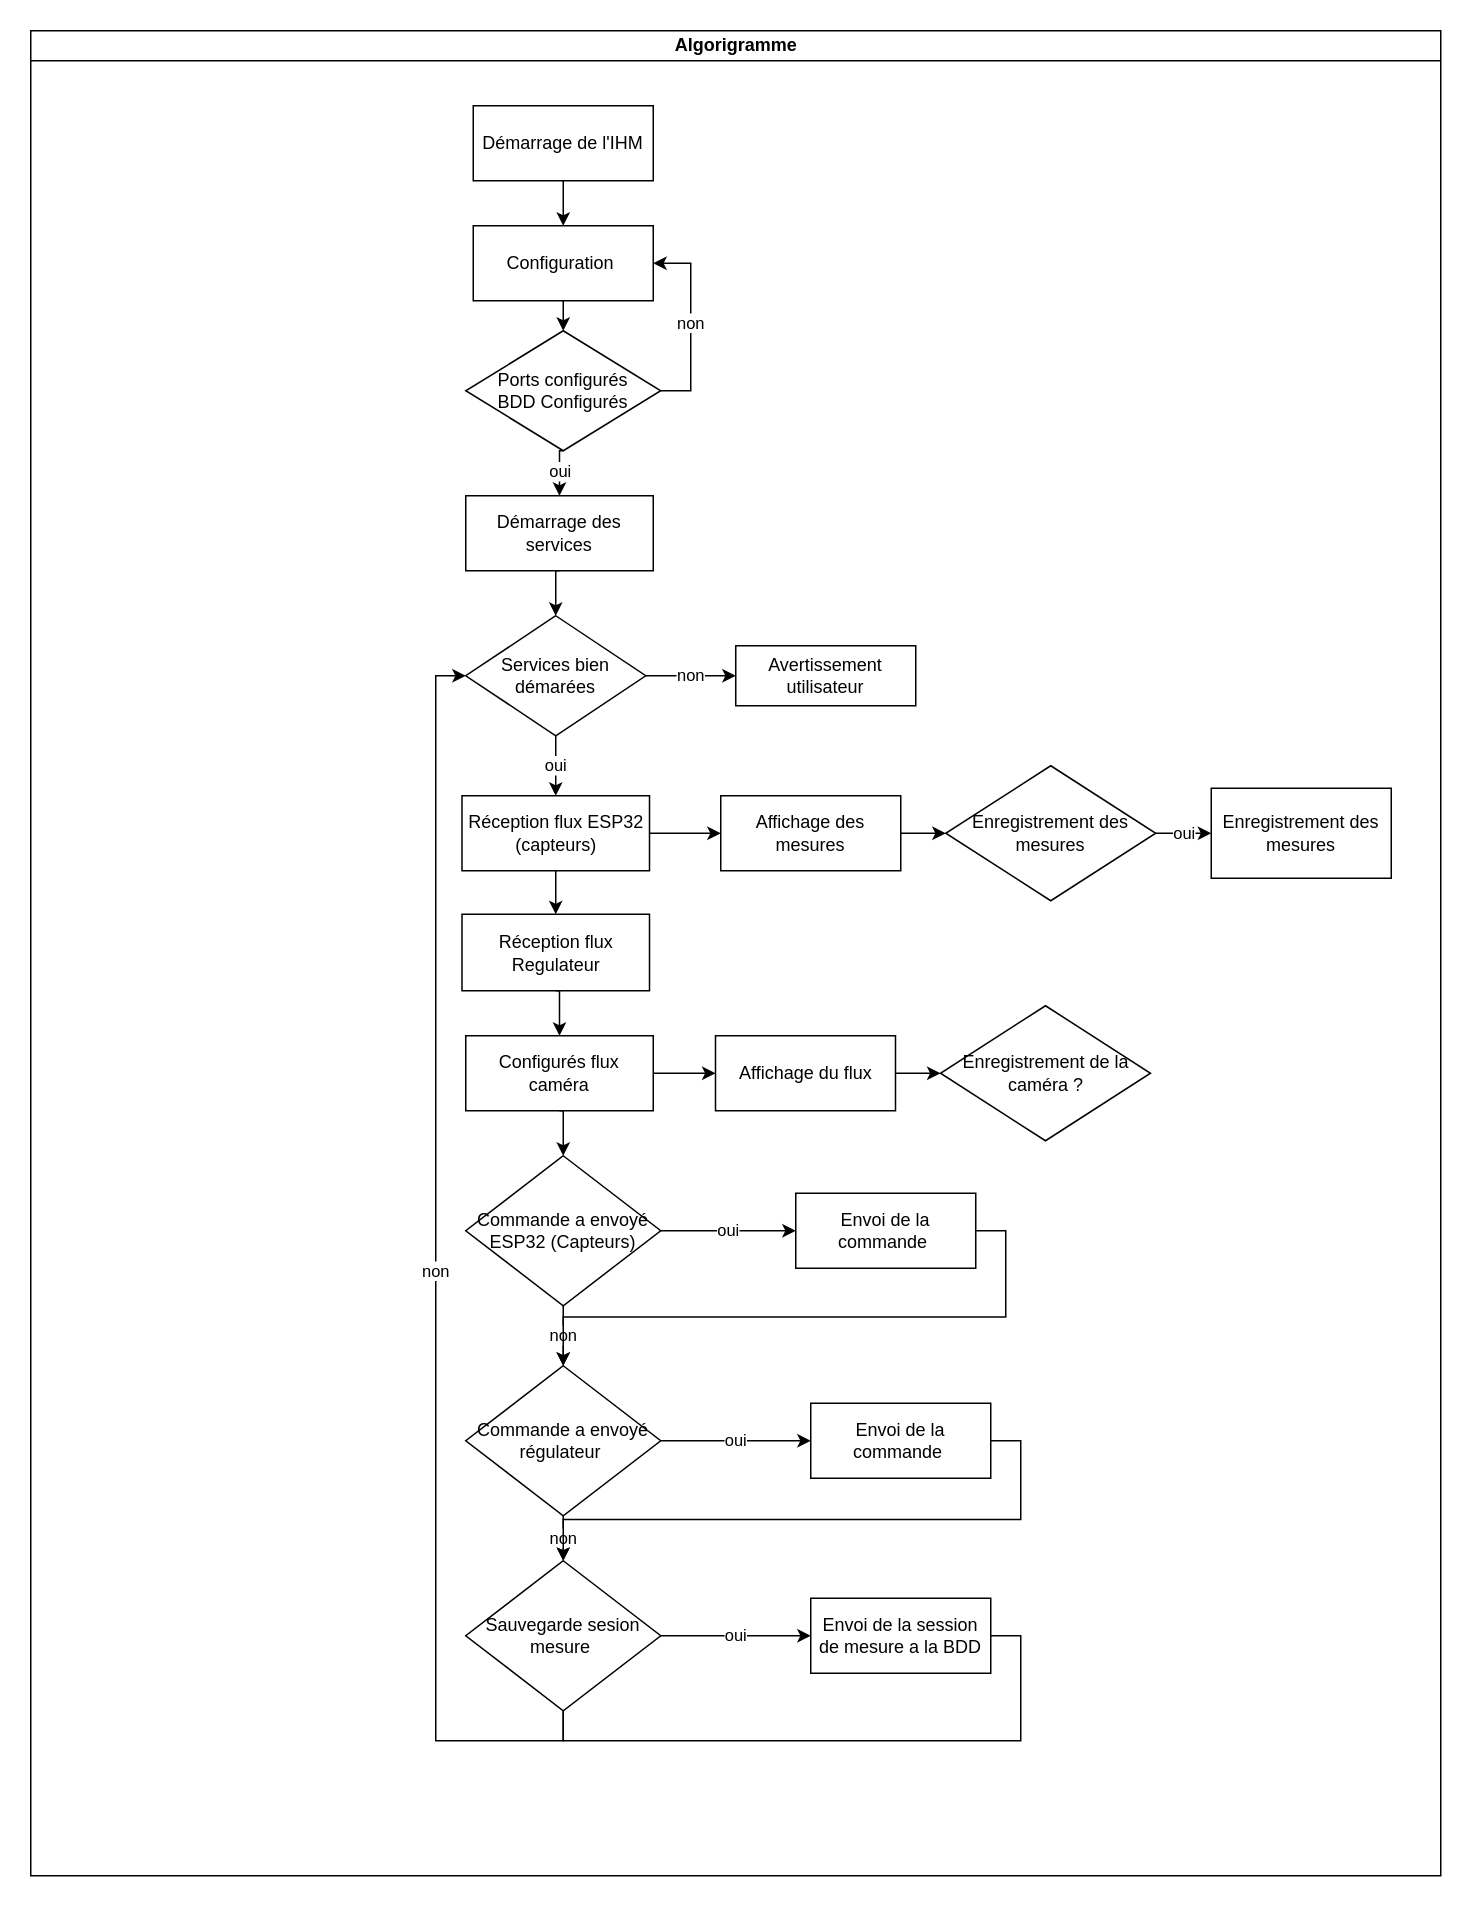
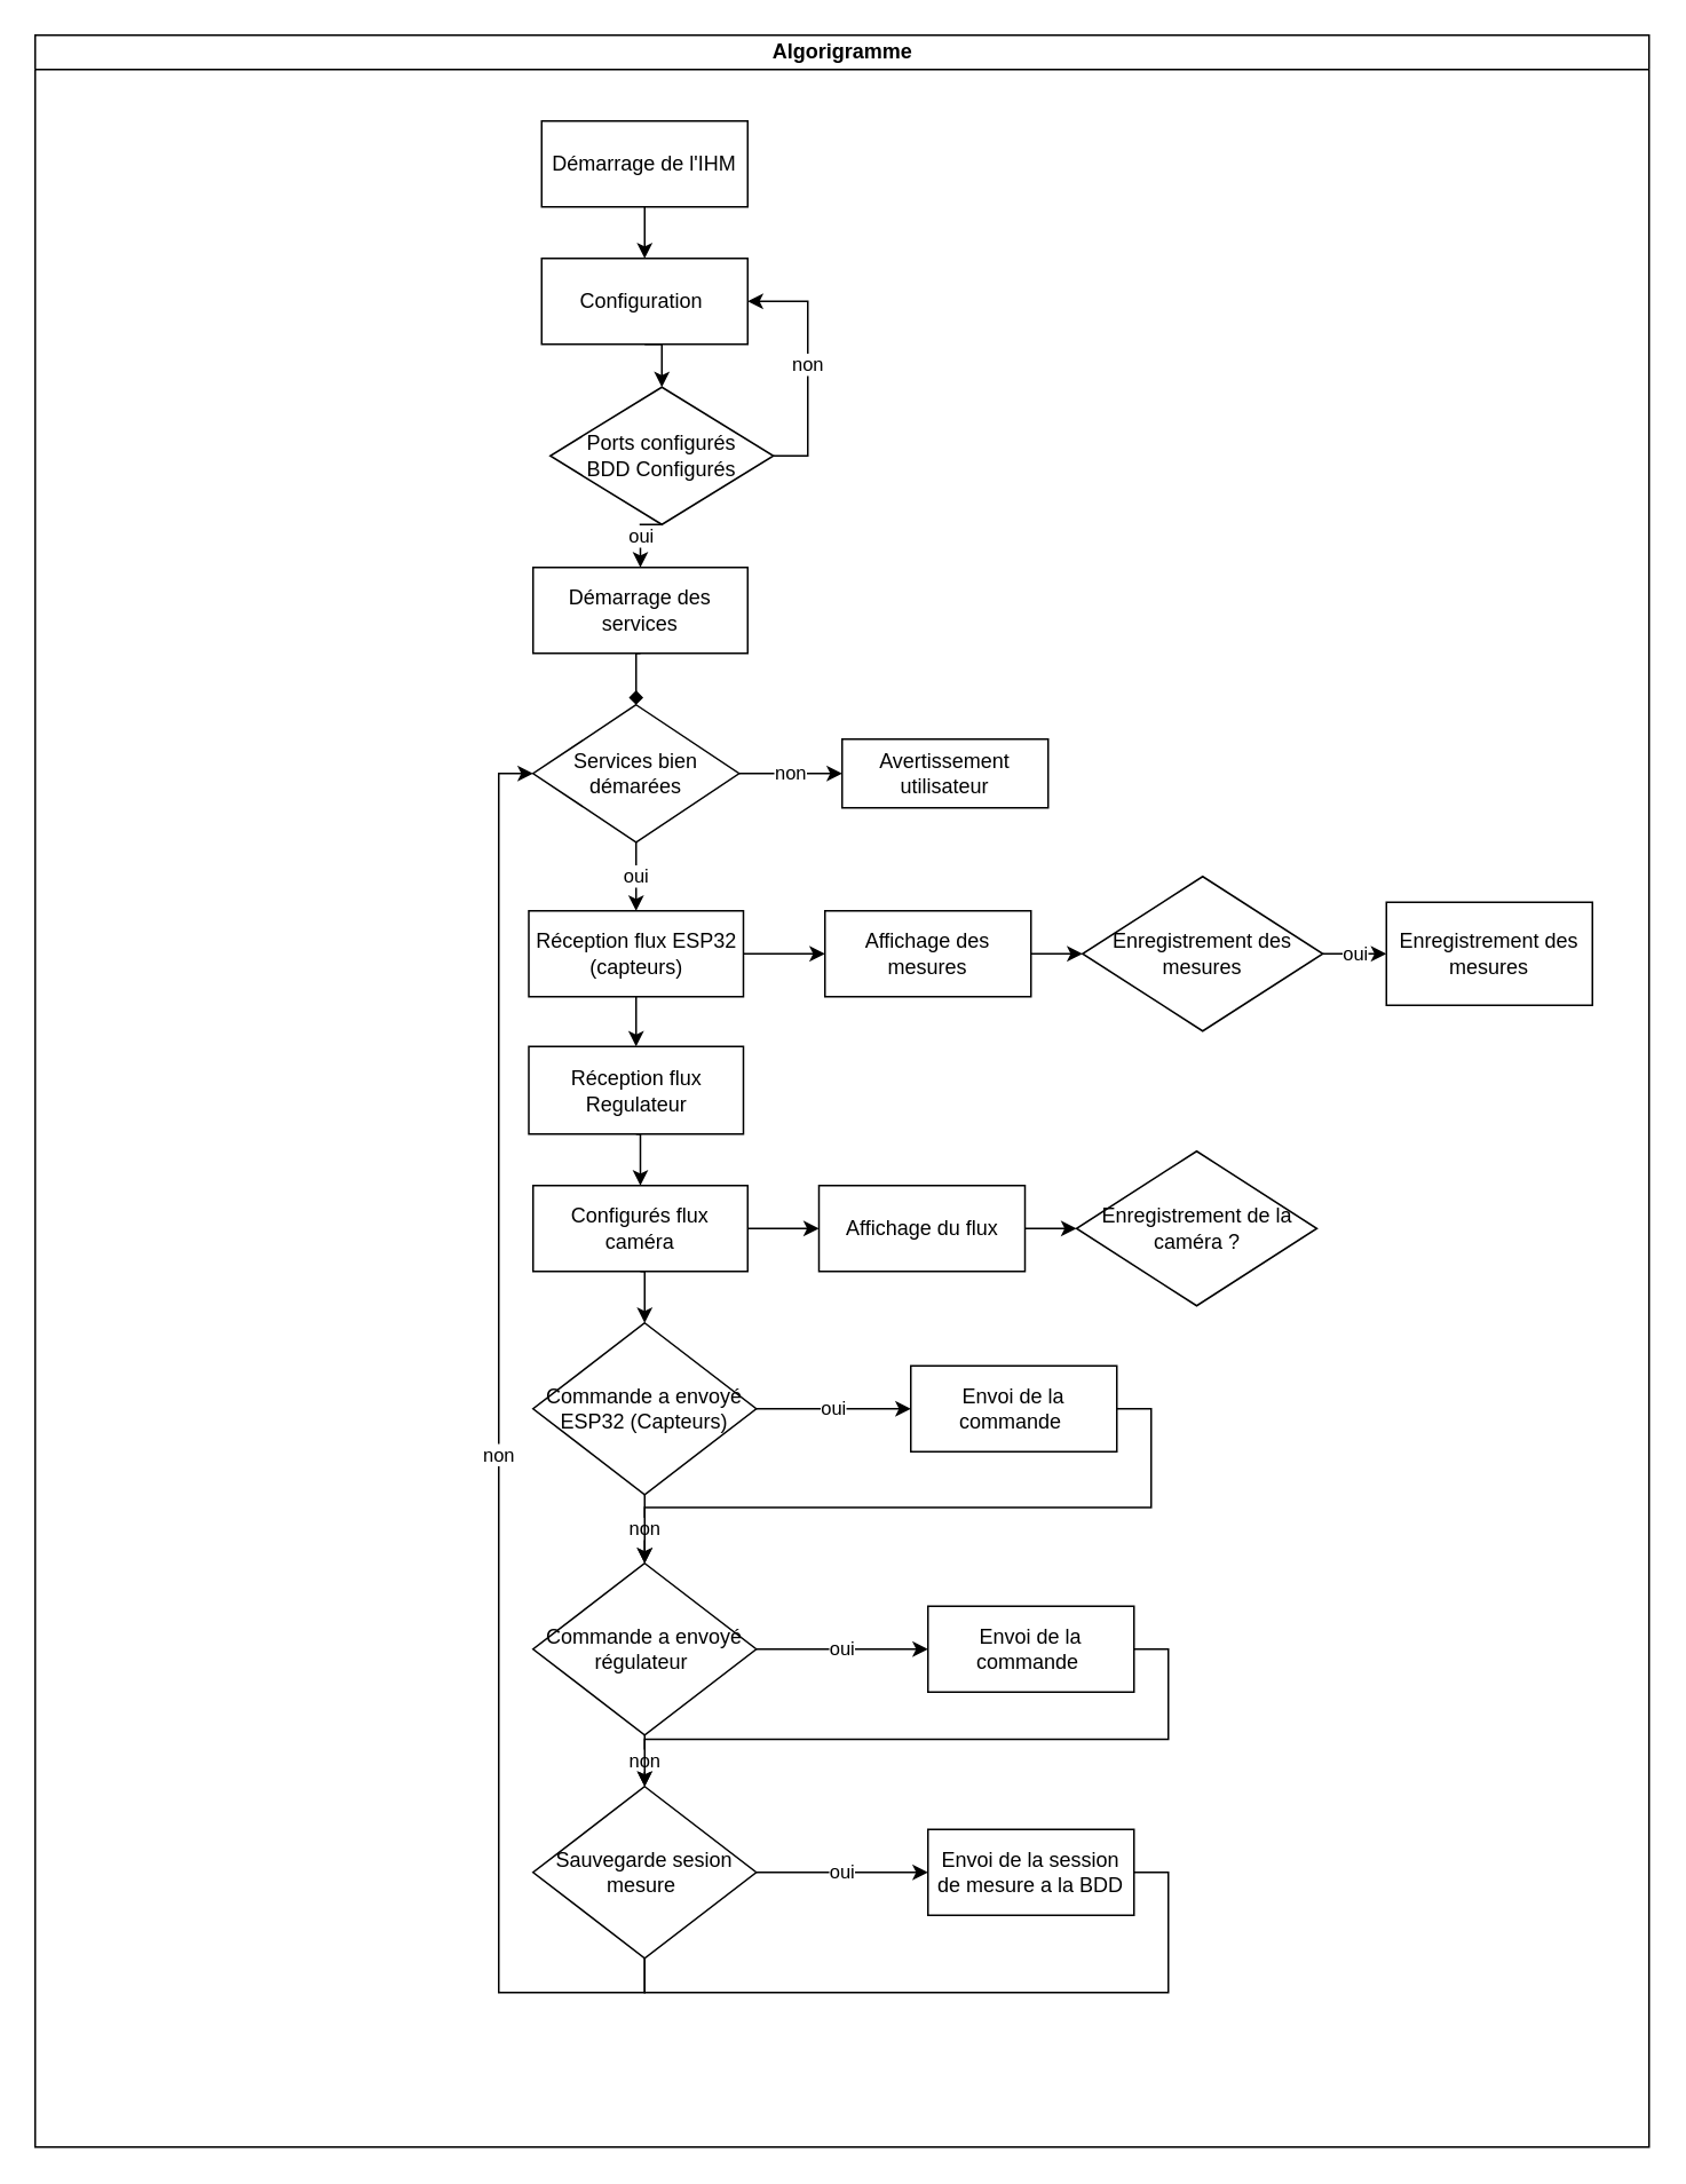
  <mxCell id="0" />
  <mxCell id="1" parent="0" />
  <mxCell id="2" value="Algorigramme" style="swimlane;html=1;startSize=20;horizontal=1;containerType=tree;glass=0;" parent="1" vertex="1"><mxGeometry x="20" y="20" width="940" height="1230" as="geometry" /></mxCell>
  <mxCell id="3" style="edgeStyle=orthogonalEdgeStyle;rounded=0;orthogonalLoop=1;jettySize=auto;html=1;exitX=0.5;exitY=1;exitDx=0;exitDy=0;entryX=0.5;entryY=0;entryDx=0;entryDy=0;" edge="1" parent="2" source="4" target="6"><mxGeometry relative="1" as="geometry" /></mxCell>
  <mxCell id="4" value="Démarrage de l'IHM" style="rounded=0;whiteSpace=wrap;html=1;" vertex="1" parent="2"><mxGeometry x="295" y="50" width="120" height="50" as="geometry" /></mxCell>
  <mxCell id="5" style="edgeStyle=orthogonalEdgeStyle;rounded=0;orthogonalLoop=1;jettySize=auto;html=1;exitX=0.5;exitY=1;exitDx=0;exitDy=0;entryX=0.5;entryY=0;entryDx=0;entryDy=0;" edge="1" parent="2" source="6" target="9"><mxGeometry relative="1" as="geometry" /></mxCell>
  <mxCell id="6" value="Configuration&amp;nbsp;" style="rounded=0;whiteSpace=wrap;html=1;" vertex="1" parent="2"><mxGeometry x="295" y="130" width="120" height="50" as="geometry" /></mxCell>
  <mxCell id="7" value="non" style="edgeStyle=orthogonalEdgeStyle;rounded=0;orthogonalLoop=1;jettySize=auto;html=1;exitX=1;exitY=0.5;exitDx=0;exitDy=0;entryX=1;entryY=0.5;entryDx=0;entryDy=0;" edge="1" parent="2" source="9" target="6"><mxGeometry relative="1" as="geometry" /></mxCell>
  <mxCell id="8" value="oui" style="edgeStyle=orthogonalEdgeStyle;rounded=0;orthogonalLoop=1;jettySize=auto;html=1;exitX=0.5;exitY=1;exitDx=0;exitDy=0;entryX=0.5;entryY=0;entryDx=0;entryDy=0;" edge="1" parent="2" source="9" target="12"><mxGeometry relative="1" as="geometry" /></mxCell>
- <mxCell id="9" value="Ports configurés&lt;br&gt;BDD Configurés" style="rhombus;whiteSpace=wrap;html=1;" vertex="1" parent="2"><mxGeometry x="290" y="200" width="130" height="80" as="geometry" /></mxCell>
+ <mxCell id="9" value="Ports configurés&lt;br&gt;BDD Configurés" style="rhombus;whiteSpace=wrap;html=1;" vertex="1" parent="2"><mxGeometry x="300" y="205" width="130" height="80" as="geometry" /></mxCell>
  <mxCell id="10" value="oui" style="edgeStyle=orthogonalEdgeStyle;rounded=0;orthogonalLoop=1;jettySize=auto;html=1;entryX=0.5;entryY=0;entryDx=0;entryDy=0;exitX=0.5;exitY=1;exitDx=0;exitDy=0;" edge="1" parent="2" source="23" target="15"><mxGeometry relative="1" as="geometry"><mxPoint x="350" y="470" as="sourcePoint" /></mxGeometry></mxCell>
- <mxCell id="11" style="edgeStyle=orthogonalEdgeStyle;rounded=0;orthogonalLoop=1;jettySize=auto;html=1;exitX=0.5;exitY=1;exitDx=0;exitDy=0;entryX=0.5;entryY=0;entryDx=0;entryDy=0;" edge="1" parent="2" source="12" target="23"><mxGeometry relative="1" as="geometry" /></mxCell>
+ <mxCell id="11" style="edgeStyle=orthogonalEdgeStyle;rounded=0;orthogonalLoop=1;jettySize=auto;html=1;exitX=0.5;exitY=1;exitDx=0;exitDy=0;entryX=0.5;entryY=0;entryDx=0;entryDy=0;endArrow=diamond;" edge="1" parent="2" source="12" target="23"><mxGeometry relative="1" as="geometry" /></mxCell>
  <mxCell id="12" value="Démarrage des services" style="rounded=0;whiteSpace=wrap;html=1;" vertex="1" parent="2"><mxGeometry x="290" y="310" width="125" height="50" as="geometry" /></mxCell>
  <mxCell id="13" style="edgeStyle=orthogonalEdgeStyle;rounded=0;orthogonalLoop=1;jettySize=auto;html=1;exitX=0.5;exitY=1;exitDx=0;exitDy=0;entryX=0.5;entryY=0;entryDx=0;entryDy=0;" edge="1" parent="2" source="15" target="17"><mxGeometry relative="1" as="geometry" /></mxCell>
  <mxCell id="14" style="edgeStyle=orthogonalEdgeStyle;rounded=0;orthogonalLoop=1;jettySize=auto;html=1;exitX=1;exitY=0.5;exitDx=0;exitDy=0;entryX=0;entryY=0.5;entryDx=0;entryDy=0;" edge="1" parent="2" source="15" target="25"><mxGeometry relative="1" as="geometry" /></mxCell>
  <mxCell id="15" value="Réception flux ESP32 (capteurs)" style="rounded=0;whiteSpace=wrap;html=1;" vertex="1" parent="2"><mxGeometry x="287.5" y="510" width="125" height="50" as="geometry" /></mxCell>
  <mxCell id="16" style="edgeStyle=orthogonalEdgeStyle;rounded=0;orthogonalLoop=1;jettySize=auto;html=1;exitX=0.5;exitY=1;exitDx=0;exitDy=0;entryX=0.5;entryY=0;entryDx=0;entryDy=0;" edge="1" parent="2" source="17" target="20"><mxGeometry relative="1" as="geometry" /></mxCell>
  <mxCell id="17" value="Réception flux Regulateur" style="rounded=0;whiteSpace=wrap;html=1;" vertex="1" parent="2"><mxGeometry x="287.5" y="589" width="125" height="51" as="geometry" /></mxCell>
  <mxCell id="18" style="edgeStyle=orthogonalEdgeStyle;rounded=0;orthogonalLoop=1;jettySize=auto;html=1;exitX=1;exitY=0.5;exitDx=0;exitDy=0;entryX=0;entryY=0.5;entryDx=0;entryDy=0;" edge="1" parent="2" source="20" target="30"><mxGeometry relative="1" as="geometry" /></mxCell>
  <mxCell id="19" style="edgeStyle=orthogonalEdgeStyle;rounded=0;orthogonalLoop=1;jettySize=auto;html=1;exitX=0.5;exitY=1;exitDx=0;exitDy=0;entryX=0.5;entryY=0;entryDx=0;entryDy=0;" edge="1" parent="2" source="20" target="34"><mxGeometry relative="1" as="geometry" /></mxCell>
  <mxCell id="20" value="Configurés flux caméra" style="rounded=0;whiteSpace=wrap;html=1;" vertex="1" parent="2"><mxGeometry x="290" y="670" width="125" height="50" as="geometry" /></mxCell>
  <mxCell id="21" value="Avertissement utilisateur" style="rounded=0;whiteSpace=wrap;html=1;" vertex="1" parent="2"><mxGeometry x="470" y="410" width="120" height="40" as="geometry" /></mxCell>
  <mxCell id="22" value="non" style="edgeStyle=orthogonalEdgeStyle;rounded=0;orthogonalLoop=1;jettySize=auto;html=1;exitX=1;exitY=0.5;exitDx=0;exitDy=0;entryX=0;entryY=0.5;entryDx=0;entryDy=0;" edge="1" parent="2" source="23" target="21"><mxGeometry relative="1" as="geometry" /></mxCell>
  <mxCell id="23" value="Services bien démarées" style="rhombus;whiteSpace=wrap;html=1;" vertex="1" parent="2"><mxGeometry x="290" y="390" width="120" height="80" as="geometry" /></mxCell>
  <mxCell id="24" style="edgeStyle=orthogonalEdgeStyle;rounded=0;orthogonalLoop=1;jettySize=auto;html=1;exitX=1;exitY=0.5;exitDx=0;exitDy=0;entryX=0;entryY=0.5;entryDx=0;entryDy=0;" edge="1" parent="2" source="25" target="27"><mxGeometry relative="1" as="geometry" /></mxCell>
  <mxCell id="25" value="Affichage des mesures" style="rounded=0;whiteSpace=wrap;html=1;" vertex="1" parent="2"><mxGeometry x="460" y="510" width="120" height="50" as="geometry" /></mxCell>
  <mxCell id="26" value="oui" style="edgeStyle=orthogonalEdgeStyle;rounded=0;orthogonalLoop=1;jettySize=auto;html=1;exitX=1;exitY=0.5;exitDx=0;exitDy=0;entryX=0;entryY=0.5;entryDx=0;entryDy=0;" edge="1" parent="2" source="27" target="28"><mxGeometry relative="1" as="geometry" /></mxCell>
  <mxCell id="27" value="Enregistrement des mesures" style="rhombus;whiteSpace=wrap;html=1;" vertex="1" parent="2"><mxGeometry x="610" y="490" width="140" height="90" as="geometry" /></mxCell>
  <mxCell id="28" value="Enregistrement des mesures" style="rounded=0;whiteSpace=wrap;html=1;" vertex="1" parent="2"><mxGeometry x="787" y="505" width="120" height="60" as="geometry" /></mxCell>
  <mxCell id="29" style="edgeStyle=orthogonalEdgeStyle;rounded=0;orthogonalLoop=1;jettySize=auto;html=1;exitX=1;exitY=0.5;exitDx=0;exitDy=0;entryX=0;entryY=0.5;entryDx=0;entryDy=0;" edge="1" parent="2" source="30" target="31"><mxGeometry relative="1" as="geometry" /></mxCell>
  <mxCell id="30" value="Affichage du flux" style="rounded=0;whiteSpace=wrap;html=1;" vertex="1" parent="2"><mxGeometry x="456.5" y="670" width="120" height="50" as="geometry" /></mxCell>
  <mxCell id="31" value="Enregistrement de la caméra ?" style="rhombus;whiteSpace=wrap;html=1;" vertex="1" parent="2"><mxGeometry x="606.5" y="650" width="140" height="90" as="geometry" /></mxCell>
  <mxCell id="32" value="non" style="edgeStyle=orthogonalEdgeStyle;rounded=0;orthogonalLoop=1;jettySize=auto;html=1;exitX=0.5;exitY=1;exitDx=0;exitDy=0;entryX=0.5;entryY=0;entryDx=0;entryDy=0;" edge="1" parent="2" source="34" target="37"><mxGeometry relative="1" as="geometry" /></mxCell>
  <mxCell id="33" value="oui" style="edgeStyle=orthogonalEdgeStyle;rounded=0;orthogonalLoop=1;jettySize=auto;html=1;exitX=1;exitY=0.5;exitDx=0;exitDy=0;entryX=0;entryY=0.5;entryDx=0;entryDy=0;" edge="1" parent="2" source="34" target="42"><mxGeometry relative="1" as="geometry" /></mxCell>
  <mxCell id="34" value="Commande a envoyé ESP32 (Capteurs)" style="rhombus;whiteSpace=wrap;html=1;" vertex="1" parent="2"><mxGeometry x="290" y="750" width="130" height="100" as="geometry" /></mxCell>
  <mxCell id="35" value="non" style="edgeStyle=orthogonalEdgeStyle;rounded=0;orthogonalLoop=1;jettySize=auto;html=1;exitX=0.5;exitY=1;exitDx=0;exitDy=0;entryX=0.5;entryY=0;entryDx=0;entryDy=0;" edge="1" parent="2" source="37" target="40"><mxGeometry relative="1" as="geometry" /></mxCell>
  <mxCell id="36" value="oui" style="edgeStyle=orthogonalEdgeStyle;rounded=0;orthogonalLoop=1;jettySize=auto;html=1;exitX=1;exitY=0.5;exitDx=0;exitDy=0;entryX=0;entryY=0.5;entryDx=0;entryDy=0;" edge="1" parent="2" source="37" target="44"><mxGeometry relative="1" as="geometry" /></mxCell>
  <mxCell id="37" value="Commande a envoyé régulateur&amp;nbsp;" style="rhombus;whiteSpace=wrap;html=1;" vertex="1" parent="2"><mxGeometry x="290" y="890" width="130" height="100" as="geometry" /></mxCell>
  <mxCell id="38" value="oui" style="edgeStyle=orthogonalEdgeStyle;rounded=0;orthogonalLoop=1;jettySize=auto;html=1;exitX=1;exitY=0.5;exitDx=0;exitDy=0;entryX=0;entryY=0.5;entryDx=0;entryDy=0;" edge="1" parent="2" source="40" target="45"><mxGeometry relative="1" as="geometry" /></mxCell>
  <mxCell id="39" value="non" style="edgeStyle=orthogonalEdgeStyle;rounded=0;orthogonalLoop=1;jettySize=auto;html=1;exitX=0.5;exitY=1;exitDx=0;exitDy=0;entryX=0;entryY=0.5;entryDx=0;entryDy=0;" edge="1" parent="2" source="40" target="23"><mxGeometry relative="1" as="geometry" /></mxCell>
  <mxCell id="40" value="Sauvegarde sesion mesure&amp;nbsp;" style="rhombus;whiteSpace=wrap;html=1;" vertex="1" parent="2"><mxGeometry x="290" y="1020" width="130" height="100" as="geometry" /></mxCell>
  <mxCell id="41" style="edgeStyle=orthogonalEdgeStyle;rounded=0;orthogonalLoop=1;jettySize=auto;html=1;exitX=1;exitY=0.5;exitDx=0;exitDy=0;entryX=0.5;entryY=0;entryDx=0;entryDy=0;" edge="1" parent="2" source="42" target="37"><mxGeometry relative="1" as="geometry" /></mxCell>
  <mxCell id="42" value="Envoi de la commande&amp;nbsp;" style="rounded=0;whiteSpace=wrap;html=1;" vertex="1" parent="2"><mxGeometry x="510" y="775" width="120" height="50" as="geometry" /></mxCell>
  <mxCell id="43" style="edgeStyle=orthogonalEdgeStyle;rounded=0;orthogonalLoop=1;jettySize=auto;html=1;exitX=1;exitY=0.5;exitDx=0;exitDy=0;entryX=0.5;entryY=0;entryDx=0;entryDy=0;" edge="1" parent="2" source="44" target="40"><mxGeometry relative="1" as="geometry" /></mxCell>
  <mxCell id="44" value="Envoi de la commande&amp;nbsp;" style="rounded=0;whiteSpace=wrap;html=1;" vertex="1" parent="2"><mxGeometry x="520" y="915" width="120" height="50" as="geometry" /></mxCell>
  <mxCell id="45" value="Envoi de la session de mesure a la BDD" style="rounded=0;whiteSpace=wrap;html=1;" vertex="1" parent="2"><mxGeometry x="520" y="1045" width="120" height="50" as="geometry" /></mxCell>
  <mxCell id="46" style="edgeStyle=orthogonalEdgeStyle;rounded=0;orthogonalLoop=1;jettySize=auto;html=1;exitX=1;exitY=0.5;exitDx=0;exitDy=0;entryX=0.5;entryY=1;entryDx=0;entryDy=0;endArrow=none;endFill=0;" edge="1" parent="2" source="45" target="40"><mxGeometry relative="1" as="geometry"><mxPoint x="350" y="1180" as="targetPoint" /></mxGeometry></mxCell>
